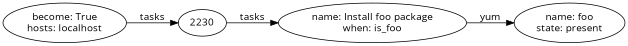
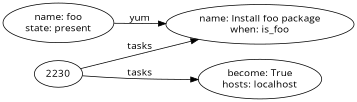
  digraph {
    fontname="Open Sans"
    rankdir=LR
    node [fontname="Open Sans"]
    edge [fontname="Open Sans"]
    n1 [label="name: foo\nstate: present\n"]
    n2 [label="name: Install foo package\nwhen: is_foo\n"]
    2230
    n4 [label="become: True\nhosts: localhost\n"]
-   n2 -> n1 [label=yum]
+   n1 -> n2 [label=yum]
    2230 -> n2 [label=tasks]
-   n4 -> 2230 [label=tasks]
+   2230 -> n4 [label=tasks]
  }
